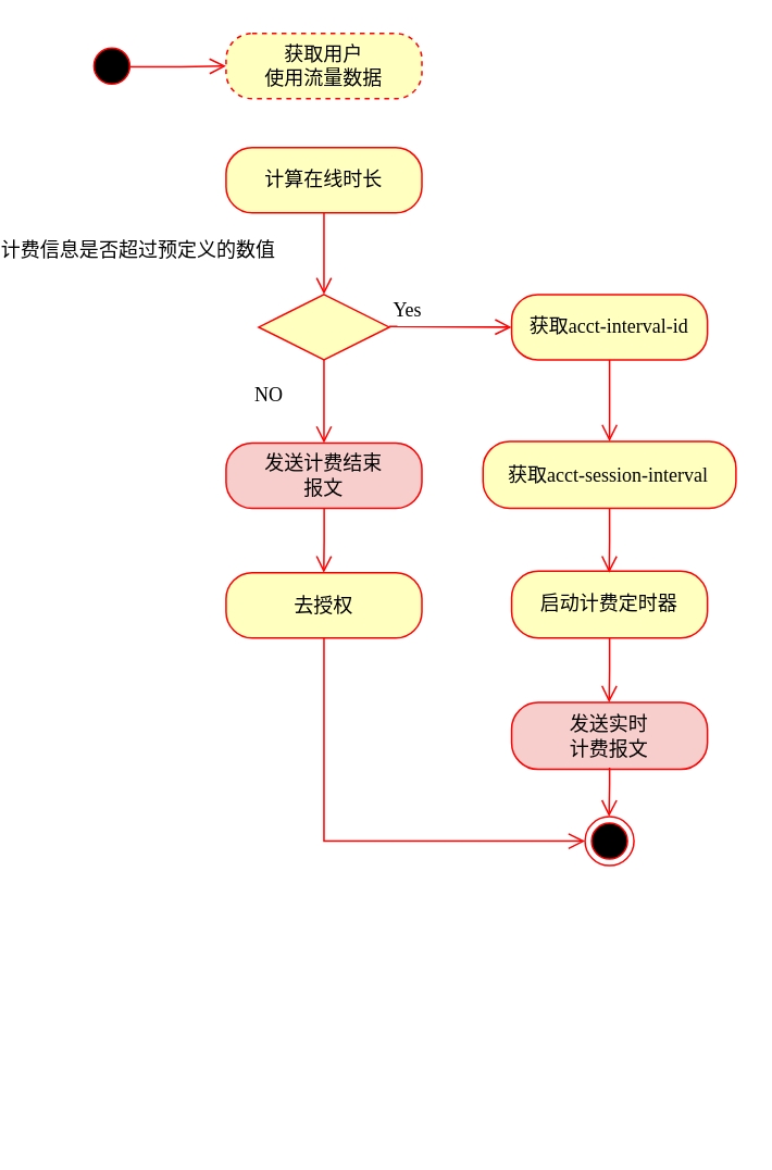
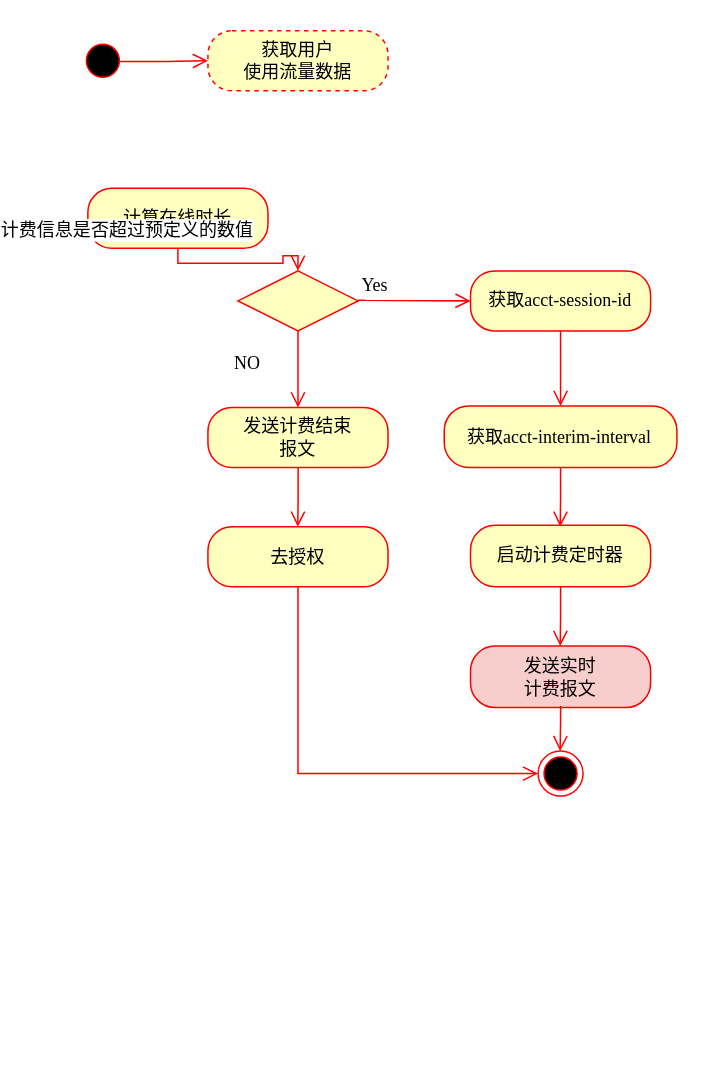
  <mxCell id="0" />
  <mxCell id="1" parent="0" />
  <mxCell id="2" value="" style="ellipse;html=1;shape=startState;fillColor=#000000;strokeColor=#ff0000;fontSize=12;fontFamily=宋体;" parent="1" vertex="1"><mxGeometry x="20" y="25" width="30" height="30" as="geometry" /></mxCell>
  <mxCell id="3" value="" style="edgeStyle=orthogonalEdgeStyle;html=1;verticalAlign=bottom;endArrow=open;endSize=8;strokeColor=#ff0000;rounded=0;entryX=0;entryY=0.5;entryDx=0;entryDy=0;exitX=0.858;exitY=0.514;exitDx=0;exitDy=0;exitPerimeter=0;fontSize=12;fontFamily=宋体;" parent="1" source="2" target="4" edge="1"><mxGeometry relative="1" as="geometry"><mxPoint x="165" y="20" as="targetPoint" /><mxPoint x="-30" y="40" as="sourcePoint" /><Array as="points" /></mxGeometry></mxCell>
  <mxCell id="4" value="获取用户&lt;br style=&quot;font-size: 12px;&quot;&gt;使用流量数据" style="rounded=1;whiteSpace=wrap;html=1;arcSize=40;fontColor=#000000;fillColor=#ffffc0;strokeColor=#ff0000;fontSize=12;fontFamily=宋体;dashed=1;" parent="1" vertex="1"><mxGeometry x="105" y="20" width="120" height="40" as="geometry" /></mxCell>
- <mxCell id="5" value="计算在线时长" style="rounded=1;whiteSpace=wrap;html=1;arcSize=40;fontColor=#000000;fillColor=#ffffc0;strokeColor=#ff0000;fontSize=12;fontFamily=宋体;" parent="1" vertex="1"><mxGeometry x="105" y="90" width="120" height="40" as="geometry" /></mxCell>
+ <mxCell id="5" value="计算在线时长" style="rounded=1;whiteSpace=wrap;html=1;arcSize=40;fontColor=#000000;fillColor=#ffffc0;strokeColor=#ff0000;fontSize=12;fontFamily=宋体;" parent="1" vertex="1"><mxGeometry x="25" y="125" width="120" height="40" as="geometry" /></mxCell>
  <mxCell id="6" value="" style="edgeStyle=orthogonalEdgeStyle;html=1;verticalAlign=bottom;endArrow=open;endSize=8;strokeColor=#ff0000;rounded=0;entryX=0.5;entryY=0;entryDx=0;entryDy=0;fontSize=12;fontFamily=宋体;" parent="1" source="5" target="7" edge="1"><mxGeometry relative="1" as="geometry"><mxPoint x="165" y="190" as="targetPoint" /></mxGeometry></mxCell>
  <mxCell id="7" value="" style="rhombus;whiteSpace=wrap;html=1;fontColor=#000000;fillColor=#ffffc0;strokeColor=#ff0000;fontSize=12;fontFamily=宋体;" parent="1" vertex="1"><mxGeometry x="125" y="180" width="80" height="40" as="geometry" /></mxCell>
- <mxCell id="8" value="获取acct-interval-id" style="rounded=1;whiteSpace=wrap;html=1;arcSize=40;fontColor=#000000;fillColor=#ffffc0;strokeColor=#ff0000;fontSize=12;fontFamily=宋体;" parent="1" vertex="1"><mxGeometry x="279.98" y="180" width="120" height="40" as="geometry" /></mxCell>
- <mxCell id="9" value="发送计费结束&lt;br style=&quot;font-size: 12px;&quot;&gt;报文" style="rounded=1;whiteSpace=wrap;html=1;arcSize=40;fontColor=#000000;fillColor=#f8cecc;strokeColor=#ff0000;fontSize=12;fontFamily=宋体;" parent="1" vertex="1"><mxGeometry x="105" y="271" width="120" height="40" as="geometry" /></mxCell>
+ <mxCell id="8" value="获取acct-session-id" style="rounded=1;whiteSpace=wrap;html=1;arcSize=40;fontColor=#000000;fillColor=#ffffc0;strokeColor=#ff0000;fontSize=12;fontFamily=宋体;" parent="1" vertex="1"><mxGeometry x="279.98" y="180" width="120" height="40" as="geometry" /></mxCell>
+ <mxCell id="9" value="发送计费结束&lt;br style=&quot;font-size: 12px;&quot;&gt;报文" style="rounded=1;whiteSpace=wrap;html=1;arcSize=40;fontColor=#000000;fillColor=#ffffc0;strokeColor=#ff0000;fontSize=12;fontFamily=宋体;" parent="1" vertex="1"><mxGeometry x="105" y="271" width="120" height="40" as="geometry" /></mxCell>
  <mxCell id="10" value="" style="edgeStyle=orthogonalEdgeStyle;html=1;verticalAlign=bottom;endArrow=open;endSize=8;strokeColor=#ff0000;rounded=0;exitX=0.5;exitY=1;exitDx=0;exitDy=0;fontSize=12;fontFamily=宋体;" parent="1" source="7" target="9" edge="1"><mxGeometry relative="1" as="geometry"><mxPoint x="175" y="209" as="targetPoint" /><mxPoint x="-10" y="379" as="sourcePoint" /></mxGeometry></mxCell>
  <mxCell id="11" value="计费信息是否超过预定义的数值" style="edgeLabel;html=1;align=center;verticalAlign=middle;resizable=0;points=[];fontSize=12;fontFamily=宋体;" parent="10" vertex="1" connectable="0"><mxGeometry x="-0.158" y="2" relative="1" as="geometry"><mxPoint x="-117" y="-89" as="offset" /></mxGeometry></mxCell>
  <mxCell id="12" value="NO" style="edgeLabel;html=1;align=center;verticalAlign=middle;resizable=0;points=[];fontSize=12;fontFamily=宋体;" parent="10" vertex="1" connectable="0"><mxGeometry x="-0.039" relative="1" as="geometry"><mxPoint x="-35" y="-4" as="offset" /></mxGeometry></mxCell>
  <mxCell id="13" value="" style="edgeStyle=orthogonalEdgeStyle;html=1;verticalAlign=bottom;endArrow=open;endSize=8;strokeColor=#ff0000;rounded=0;fontSize=12;fontFamily=宋体;" parent="1" edge="1"><mxGeometry relative="1" as="geometry"><mxPoint x="280" y="200" as="targetPoint" /><mxPoint x="210" y="199.5" as="sourcePoint" /><Array as="points"><mxPoint x="205" y="199.5" /></Array></mxGeometry></mxCell>
  <mxCell id="14" value="Yes" style="edgeLabel;html=1;align=center;verticalAlign=middle;resizable=0;points=[];fontSize=12;fontFamily=宋体;" parent="13" vertex="1" connectable="0"><mxGeometry x="0.021" y="4" relative="1" as="geometry"><mxPoint x="-26" y="-6" as="offset" /></mxGeometry></mxCell>
  <mxCell id="15" value="" style="ellipse;html=1;shape=endState;fillColor=#000000;strokeColor=#ff0000;fontSize=12;fontFamily=宋体;" parent="1" vertex="1"><mxGeometry x="324.98" y="500" width="30" height="30" as="geometry" /></mxCell>
- <mxCell id="16" value="获取acct-session-interval" style="rounded=1;whiteSpace=wrap;html=1;arcSize=40;fontColor=#000000;fillColor=#ffffc0;strokeColor=#ff0000;fontSize=12;fontFamily=宋体;" parent="1" vertex="1"><mxGeometry x="262.47" y="270" width="155.02" height="41" as="geometry" /></mxCell>
+ <mxCell id="16" value="获取acct-interim-interval" style="rounded=1;whiteSpace=wrap;html=1;arcSize=40;fontColor=#000000;fillColor=#ffffc0;strokeColor=#ff0000;fontSize=12;fontFamily=宋体;" parent="1" vertex="1"><mxGeometry x="262.47" y="270" width="155.02" height="41" as="geometry" /></mxCell>
  <mxCell id="17" value="启动计费定时器" style="rounded=1;whiteSpace=wrap;html=1;arcSize=40;fontColor=#000000;fillColor=#ffffc0;strokeColor=#ff0000;fontSize=12;fontFamily=宋体;" parent="1" vertex="1"><mxGeometry x="279.98" y="349.5" width="120" height="41" as="geometry" /></mxCell>
  <mxCell id="18" value="" style="edgeStyle=orthogonalEdgeStyle;html=1;verticalAlign=bottom;endArrow=open;endSize=8;strokeColor=#ff0000;rounded=0;exitX=0.5;exitY=1;exitDx=0;exitDy=0;entryX=0.5;entryY=0;entryDx=0;entryDy=0;fontSize=12;fontFamily=宋体;" parent="1" source="8" edge="1"><mxGeometry relative="1" as="geometry"><mxPoint x="339.98" y="270" as="targetPoint" /><mxPoint x="339.98" y="219" as="sourcePoint" /><Array as="points" /></mxGeometry></mxCell>
  <mxCell id="19" value="" style="edgeStyle=orthogonalEdgeStyle;html=1;verticalAlign=bottom;endArrow=open;endSize=8;strokeColor=#ff0000;rounded=0;exitX=0.5;exitY=1;exitDx=0;exitDy=0;fontSize=12;fontFamily=宋体;" parent="1" source="20" target="15" edge="1"><mxGeometry relative="1" as="geometry"><mxPoint x="150" y="550" as="targetPoint" /><mxPoint x="150" y="480" as="sourcePoint" /><Array as="points"><mxPoint x="165" y="480" /><mxPoint x="165" y="695" /></Array></mxGeometry></mxCell>
  <mxCell id="20" value="去授权" style="rounded=1;whiteSpace=wrap;html=1;arcSize=40;fontColor=#000000;fillColor=#ffffc0;strokeColor=#ff0000;fontSize=12;fontFamily=宋体;" parent="1" vertex="1"><mxGeometry x="105" y="350.5" width="120" height="40" as="geometry" /></mxCell>
  <mxCell id="21" value="发送实时&lt;br style=&quot;font-size: 12px;&quot;&gt;计费报文" style="rounded=1;whiteSpace=wrap;html=1;arcSize=40;fontColor=#000000;fillColor=#f8cecc;strokeColor=#ff0000;fontSize=12;fontFamily=宋体;" parent="1" vertex="1"><mxGeometry x="279.98" y="430" width="120" height="41" as="geometry" /></mxCell>
  <mxCell id="22" value="" style="edgeStyle=orthogonalEdgeStyle;html=1;verticalAlign=bottom;endArrow=open;endSize=8;strokeColor=#ff0000;rounded=0;entryX=0.5;entryY=0;entryDx=0;entryDy=0;fontSize=12;exitX=0.5;exitY=1;exitDx=0;exitDy=0;fontFamily=宋体;" parent="1" source="16" edge="1"><mxGeometry relative="1" as="geometry"><mxPoint x="339.78" y="350.5" as="targetPoint" /><mxPoint x="340" y="310" as="sourcePoint" /><Array as="points" /></mxGeometry></mxCell>
  <mxCell id="23" value="" style="edgeStyle=orthogonalEdgeStyle;html=1;verticalAlign=bottom;endArrow=open;endSize=8;strokeColor=#ff0000;rounded=0;entryX=0.5;entryY=0;entryDx=0;entryDy=0;fontSize=12;fontFamily=宋体;" parent="1" edge="1"><mxGeometry relative="1" as="geometry"><mxPoint x="339.74" y="430" as="targetPoint" /><mxPoint x="340" y="390" as="sourcePoint" /><Array as="points"><mxPoint x="340" y="410" /><mxPoint x="340" y="410" /></Array></mxGeometry></mxCell>
  <mxCell id="24" value="" style="edgeStyle=orthogonalEdgeStyle;html=1;verticalAlign=bottom;endArrow=open;endSize=8;strokeColor=#ff0000;rounded=0;entryX=0.5;entryY=0;entryDx=0;entryDy=0;fontSize=12;exitX=0.5;exitY=1;exitDx=0;exitDy=0;fontFamily=宋体;" parent="1" edge="1"><mxGeometry relative="1" as="geometry"><mxPoint x="164.88" y="350.5" as="targetPoint" /><mxPoint x="165.1" y="311" as="sourcePoint" /><Array as="points"><mxPoint x="165.25" y="331" /><mxPoint x="165.25" y="331" /></Array></mxGeometry></mxCell>
  <mxCell id="25" value="" style="edgeStyle=orthogonalEdgeStyle;html=1;verticalAlign=bottom;endArrow=open;endSize=8;strokeColor=#ff0000;rounded=0;entryX=0.5;entryY=0;entryDx=0;entryDy=0;fontSize=12;fontFamily=宋体;" parent="1" edge="1"><mxGeometry relative="1" as="geometry"><mxPoint x="339.69" y="500" as="targetPoint" /><mxPoint x="340" y="470" as="sourcePoint" /><Array as="points"><mxPoint x="339.95" y="480" /><mxPoint x="339.95" y="480" /></Array></mxGeometry></mxCell>
